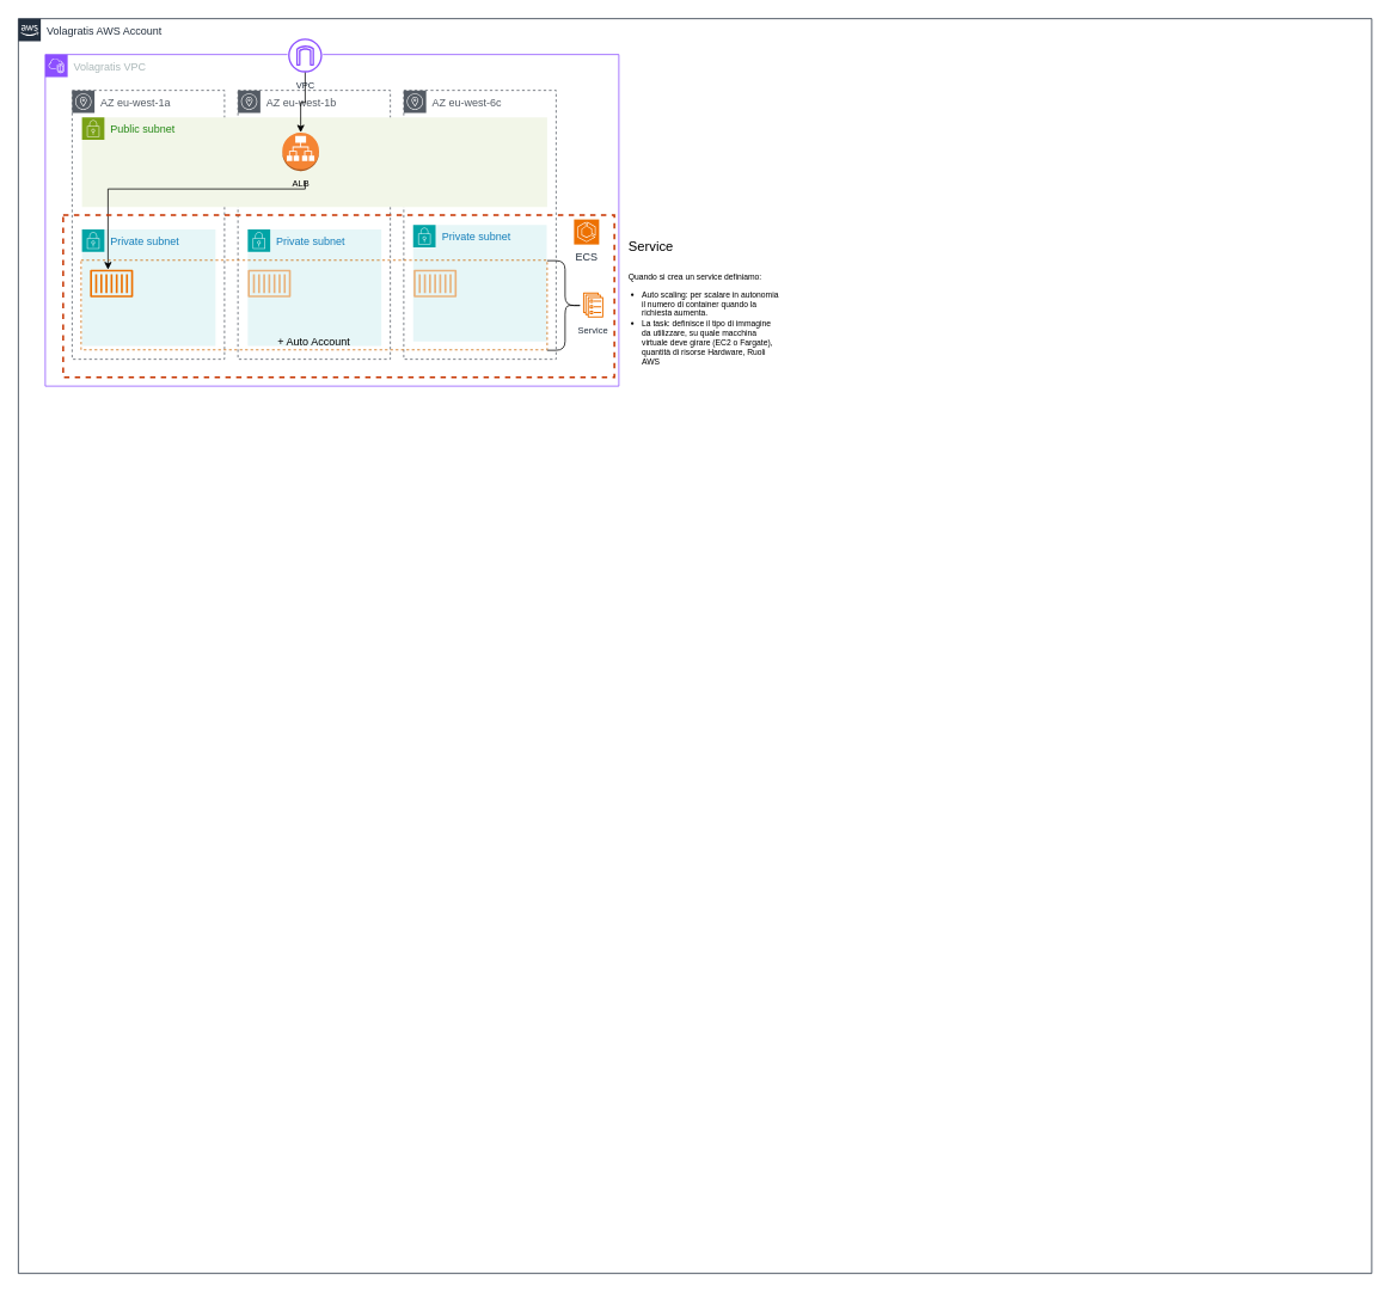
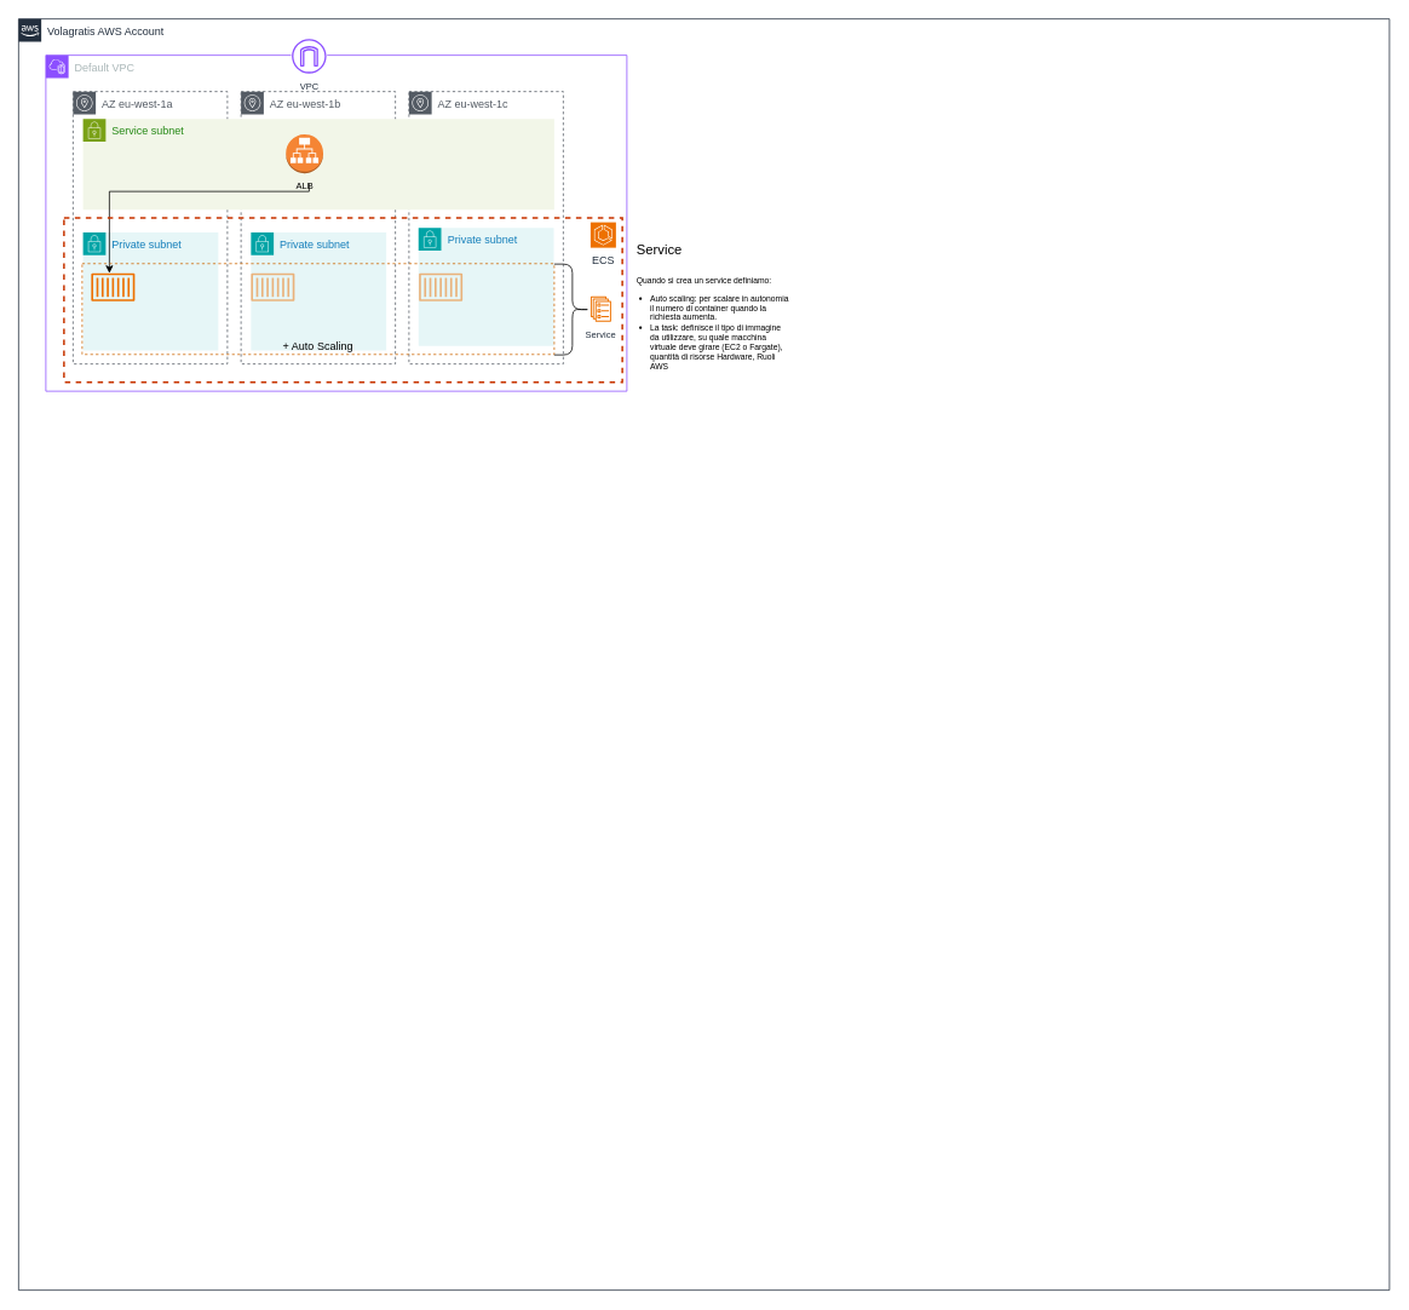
  <mxCell id="0" />
  <mxCell id="1" parent="0" />
  <mxCell id="2" value="Volagratis AWS Account" style="points=[[0,0],[0.25,0],[0.5,0],[0.75,0],[1,0],[1,0.25],[1,0.5],[1,0.75],[1,1],[0.75,1],[0.5,1],[0.25,1],[0,1],[0,0.75],[0,0.5],[0,0.25]];outlineConnect=0;gradientColor=none;html=1;whiteSpace=wrap;fontSize=12;fontStyle=0;shape=mxgraph.aws4.group;grIcon=mxgraph.aws4.group_aws_cloud_alt;strokeColor=#232F3E;fillColor=none;verticalAlign=top;align=left;spacingLeft=30;fontColor=#232F3E;dashed=0;labelBackgroundColor=#ffffff;container=1;pointerEvents=0;collapsible=0;recursiveResize=0;" parent="1" vertex="1"><mxGeometry x="20" y="20" width="1510" height="1400" as="geometry" /></mxCell>
- <mxCell id="3" value="Volagratis VPC" style="points=[[0,0],[0.25,0],[0.5,0],[0.75,0],[1,0],[1,0.25],[1,0.5],[1,0.75],[1,1],[0.75,1],[0.5,1],[0.25,1],[0,1],[0,0.75],[0,0.5],[0,0.25]];outlineConnect=0;gradientColor=none;html=1;whiteSpace=wrap;fontSize=12;fontStyle=0;container=1;pointerEvents=0;collapsible=0;recursiveResize=0;shape=mxgraph.aws4.group;grIcon=mxgraph.aws4.group_vpc2;strokeColor=#8C4FFF;fillColor=none;verticalAlign=top;align=left;spacingLeft=30;fontColor=#AAB7B8;dashed=0;" vertex="1" parent="2"><mxGeometry x="30" y="40" width="640" height="370" as="geometry" /></mxCell>
+ <mxCell id="3" value="Default VPC" style="points=[[0,0],[0.25,0],[0.5,0],[0.75,0],[1,0],[1,0.25],[1,0.5],[1,0.75],[1,1],[0.75,1],[0.5,1],[0.25,1],[0,1],[0,0.75],[0,0.5],[0,0.25]];outlineConnect=0;gradientColor=none;html=1;whiteSpace=wrap;fontSize=12;fontStyle=0;container=1;pointerEvents=0;collapsible=0;recursiveResize=0;shape=mxgraph.aws4.group;grIcon=mxgraph.aws4.group_vpc2;strokeColor=#8C4FFF;fillColor=none;verticalAlign=top;align=left;spacingLeft=30;fontColor=#AAB7B8;dashed=0;" vertex="1" parent="2"><mxGeometry x="30" y="40" width="640" height="370" as="geometry" /></mxCell>
  <mxCell id="4" value="" style="group" vertex="1" connectable="0" parent="3"><mxGeometry x="400" y="40" width="170" height="390" as="geometry" /></mxCell>
- <mxCell id="5" value="AZ eu-west-6c" style="sketch=0;outlineConnect=0;gradientColor=none;html=1;whiteSpace=wrap;fontSize=12;fontStyle=0;shape=mxgraph.aws4.group;grIcon=mxgraph.aws4.group_availability_zone;strokeColor=#545B64;fillColor=none;verticalAlign=top;align=left;spacingLeft=30;fontColor=#545B64;dashed=1;" vertex="1" parent="4"><mxGeometry width="170" height="300" as="geometry" /></mxCell>
+ <mxCell id="5" value="AZ eu-west-1c" style="sketch=0;outlineConnect=0;gradientColor=none;html=1;whiteSpace=wrap;fontSize=12;fontStyle=0;shape=mxgraph.aws4.group;grIcon=mxgraph.aws4.group_availability_zone;strokeColor=#545B64;fillColor=none;verticalAlign=top;align=left;spacingLeft=30;fontColor=#545B64;dashed=1;" vertex="1" parent="4"><mxGeometry width="170" height="300" as="geometry" /></mxCell>
  <mxCell id="6" value="Private subnet" style="points=[[0,0],[0.25,0],[0.5,0],[0.75,0],[1,0],[1,0.25],[1,0.5],[1,0.75],[1,1],[0.75,1],[0.5,1],[0.25,1],[0,1],[0,0.75],[0,0.5],[0,0.25]];outlineConnect=0;gradientColor=none;html=1;whiteSpace=wrap;fontSize=12;fontStyle=0;container=1;pointerEvents=0;collapsible=0;recursiveResize=0;shape=mxgraph.aws4.group;grIcon=mxgraph.aws4.group_security_group;grStroke=0;strokeColor=#00A4A6;fillColor=#E6F6F7;verticalAlign=top;align=left;spacingLeft=30;fontColor=#147EBA;dashed=0;" vertex="1" parent="4"><mxGeometry x="10.5" y="150" width="149" height="130" as="geometry" /></mxCell>
  <mxCell id="7" value="Private subnet" style="points=[[0,0],[0.25,0],[0.5,0],[0.75,0],[1,0],[1,0.25],[1,0.5],[1,0.75],[1,1],[0.75,1],[0.5,1],[0.25,1],[0,1],[0,0.75],[0,0.5],[0,0.25]];outlineConnect=0;gradientColor=none;html=1;whiteSpace=wrap;fontSize=12;fontStyle=0;container=1;pointerEvents=0;collapsible=0;recursiveResize=0;shape=mxgraph.aws4.group;grIcon=mxgraph.aws4.group_security_group;grStroke=0;strokeColor=#00A4A6;fillColor=#E6F6F7;verticalAlign=top;align=left;spacingLeft=30;fontColor=#147EBA;dashed=0;" vertex="1" parent="3"><mxGeometry x="226" y="195" width="149" height="130" as="geometry" /></mxCell>
  <mxCell id="8" value="AZ eu-west-1a" style="sketch=0;outlineConnect=0;gradientColor=none;html=1;whiteSpace=wrap;fontSize=12;fontStyle=0;shape=mxgraph.aws4.group;grIcon=mxgraph.aws4.group_availability_zone;strokeColor=#545B64;fillColor=none;verticalAlign=top;align=left;spacingLeft=30;fontColor=#545B64;dashed=1;" vertex="1" parent="3"><mxGeometry x="30" y="40" width="170" height="300" as="geometry" /></mxCell>
  <mxCell id="9" value="Private subnet" style="points=[[0,0],[0.25,0],[0.5,0],[0.75,0],[1,0],[1,0.25],[1,0.5],[1,0.75],[1,1],[0.75,1],[0.5,1],[0.25,1],[0,1],[0,0.75],[0,0.5],[0,0.25]];outlineConnect=0;gradientColor=none;html=1;whiteSpace=wrap;fontSize=12;fontStyle=0;container=1;pointerEvents=0;collapsible=0;recursiveResize=0;shape=mxgraph.aws4.group;grIcon=mxgraph.aws4.group_security_group;grStroke=0;strokeColor=#00A4A6;fillColor=#E6F6F7;verticalAlign=top;align=left;spacingLeft=30;fontColor=#147EBA;dashed=0;" vertex="1" parent="3"><mxGeometry x="41" y="195" width="149" height="130" as="geometry" /></mxCell>
  <mxCell id="10" value="" style="group" vertex="1" connectable="0" parent="3"><mxGeometry x="41" y="40" width="519" height="390" as="geometry" /></mxCell>
  <mxCell id="11" value="AZ eu-west-1b" style="sketch=0;outlineConnect=0;gradientColor=none;html=1;whiteSpace=wrap;fontSize=12;fontStyle=0;shape=mxgraph.aws4.group;grIcon=mxgraph.aws4.group_availability_zone;strokeColor=#545B64;fillColor=none;verticalAlign=top;align=left;spacingLeft=30;fontColor=#545B64;dashed=1;" vertex="1" parent="10"><mxGeometry x="174" width="170" height="300" as="geometry" /></mxCell>
- <mxCell id="12" value="Public subnet" style="points=[[0,0],[0.25,0],[0.5,0],[0.75,0],[1,0],[1,0.25],[1,0.5],[1,0.75],[1,1],[0.75,1],[0.5,1],[0.25,1],[0,1],[0,0.75],[0,0.5],[0,0.25]];outlineConnect=0;gradientColor=none;html=1;whiteSpace=wrap;fontSize=12;fontStyle=0;container=1;pointerEvents=0;collapsible=0;recursiveResize=0;shape=mxgraph.aws4.group;grIcon=mxgraph.aws4.group_security_group;grStroke=0;strokeColor=#7AA116;fillColor=#F2F6E8;verticalAlign=top;align=left;spacingLeft=30;fontColor=#248814;dashed=0;" vertex="1" parent="10"><mxGeometry y="30" width="519" height="100" as="geometry" /></mxCell>
+ <mxCell id="12" value="Service subnet" style="points=[[0,0],[0.25,0],[0.5,0],[0.75,0],[1,0],[1,0.25],[1,0.5],[1,0.75],[1,1],[0.75,1],[0.5,1],[0.25,1],[0,1],[0,0.75],[0,0.5],[0,0.25]];outlineConnect=0;gradientColor=none;html=1;whiteSpace=wrap;fontSize=12;fontStyle=0;container=1;pointerEvents=0;collapsible=0;recursiveResize=0;shape=mxgraph.aws4.group;grIcon=mxgraph.aws4.group_security_group;grStroke=0;strokeColor=#7AA116;fillColor=#F2F6E8;verticalAlign=top;align=left;spacingLeft=30;fontColor=#248814;dashed=0;" vertex="1" parent="10"><mxGeometry y="30" width="519" height="100" as="geometry" /></mxCell>
  <mxCell id="13" style="edgeStyle=orthogonalEdgeStyle;rounded=0;orthogonalLoop=1;jettySize=auto;html=1;" edge="1" parent="10"><mxGeometry relative="1" as="geometry"><mxPoint x="29" y="200" as="targetPoint" /><mxPoint x="249" y="101" as="sourcePoint" /><Array as="points"><mxPoint x="249" y="110" /><mxPoint x="29" y="110" /><mxPoint x="29" y="200" /></Array></mxGeometry></mxCell>
  <mxCell id="14" value="&lt;font style=&quot;font-size: 10px;&quot;&gt;ALB&lt;/font&gt;" style="outlineConnect=0;dashed=0;verticalLabelPosition=bottom;verticalAlign=top;align=center;html=1;shape=mxgraph.aws3.application_load_balancer;fillColor=#F58534;gradientColor=none;" vertex="1" parent="10"><mxGeometry x="223.5" y="47" width="41" height="43.0" as="geometry" /></mxCell>
  <mxCell id="15" value="" style="group;verticalAlign=bottom;" vertex="1" connectable="0" parent="3"><mxGeometry x="270" y="-18" width="40" height="40" as="geometry" /></mxCell>
  <mxCell id="16" value="" style="ellipse;whiteSpace=wrap;html=1;aspect=fixed;strokeColor=none;" vertex="1" parent="15"><mxGeometry width="40" height="40" as="geometry" /></mxCell>
  <mxCell id="17" value="&lt;font style=&quot;font-size: 10px;&quot;&gt;VPC&lt;/font&gt;" style="sketch=0;outlineConnect=0;fontColor=#232F3E;gradientColor=none;fillColor=#8C4FFF;strokeColor=none;dashed=0;verticalLabelPosition=bottom;verticalAlign=top;align=center;html=1;fontSize=12;fontStyle=0;aspect=fixed;pointerEvents=1;shape=mxgraph.aws4.internet_gateway;" vertex="1" parent="15"><mxGeometry x="1" width="38" height="38" as="geometry" /></mxCell>
- <mxCell id="18" value="" style="edgeStyle=orthogonalEdgeStyle;rounded=0;orthogonalLoop=1;jettySize=auto;html=1;strokeWidth=1;" edge="1" parent="3" source="17" target="14"><mxGeometry relative="1" as="geometry" /></mxCell>
  <mxCell id="19" value="&lt;p style=&quot;line-height: 90%;&quot;&gt;&lt;/p&gt;&lt;h1 style=&quot;margin-top: 0px; line-height: 110%;&quot;&gt;&lt;span style=&quot;font-weight: normal;&quot;&gt;&lt;font style=&quot;font-size: 15px;&quot;&gt;Service&lt;/font&gt;&lt;/span&gt;&lt;/h1&gt;&lt;p style=&quot;line-height: 110%; font-size: 9px;&quot;&gt;&lt;span style=&quot;&quot;&gt;Quando si crea un service definiamo:&amp;nbsp;&lt;br&gt;&lt;/span&gt;&lt;/p&gt;&lt;ul style=&quot;padding-left: 15px; font-size: 9px;&quot;&gt;&lt;li style=&quot;&quot;&gt;&lt;span style=&quot;background-color: initial;&quot;&gt;&lt;font style=&quot;font-size: 9px;&quot;&gt;Auto scaling: per scalare in autonomia il numero di container quando la richiesta aumenta.&lt;/font&gt;&lt;/span&gt;&lt;/li&gt;&lt;li style=&quot;&quot;&gt;&lt;span style=&quot;background-color: initial;&quot;&gt;&lt;font style=&quot;font-size: 9px;&quot;&gt;La task: definisce il tipo di immagine da utilizzare, su quale macchina virtuale deve girare (EC2 o Fargate), quantità di risorse Hardware, Ruoli AWS&lt;/font&gt;&lt;/span&gt;&lt;/li&gt;&lt;/ul&gt;&lt;span style=&quot;font-size: 10px;&quot;&gt;&lt;br&gt;&lt;/span&gt;&lt;p&gt;&lt;/p&gt;&lt;p&gt;&lt;/p&gt;" style="text;html=1;whiteSpace=wrap;overflow=hidden;rounded=0;spacing=1;verticalAlign=middle;" vertex="1" parent="2"><mxGeometry x="680" y="220" width="170" height="210" as="geometry" /></mxCell>
  <mxCell id="20" value="" style="whiteSpace=wrap;html=1;movable=1;resizable=1;rotatable=1;deletable=1;editable=1;locked=0;connectable=1;dashed=1;fillColor=none;fontColor=#000000;strokeColor=#C73500;strokeWidth=2;align=left;verticalAlign=bottom;" vertex="1" parent="1"><mxGeometry x="70" y="239" width="615" height="181" as="geometry" /></mxCell>
  <mxCell id="21" value="" style="sketch=0;outlineConnect=0;fontColor=#232F3E;gradientColor=none;fillColor=#ED7100;strokeColor=none;dashed=0;verticalLabelPosition=bottom;verticalAlign=top;align=center;html=1;fontSize=12;fontStyle=0;aspect=fixed;pointerEvents=1;shape=mxgraph.aws4.container_1;" vertex="1" parent="1"><mxGeometry x="100" y="300" width="48" height="31" as="geometry" /></mxCell>
  <mxCell id="22" value="" style="sketch=0;outlineConnect=0;fontColor=#232F3E;gradientColor=none;fillColor=#ED7100;strokeColor=none;dashed=0;verticalLabelPosition=bottom;verticalAlign=top;align=center;html=1;fontSize=12;fontStyle=0;aspect=fixed;pointerEvents=1;shape=mxgraph.aws4.container_1;opacity=50;" vertex="1" parent="1"><mxGeometry x="276" y="300" width="48" height="31" as="geometry" /></mxCell>
  <mxCell id="23" value="" style="sketch=0;outlineConnect=0;fontColor=#232F3E;gradientColor=none;fillColor=#ED7100;strokeColor=none;dashed=0;verticalLabelPosition=bottom;verticalAlign=top;align=center;html=1;fontSize=12;fontStyle=0;aspect=fixed;pointerEvents=1;shape=mxgraph.aws4.container_1;opacity=50;" vertex="1" parent="1"><mxGeometry x="461" y="300" width="48" height="31" as="geometry" /></mxCell>
- <mxCell id="24" value="ECS" style="sketch=0;points=[[0,0,0],[0.25,0,0],[0.5,0,0],[0.75,0,0],[1,0,0],[0,1,0],[0.25,1,0],[0.5,1,0],[0.75,1,0],[1,1,0],[0,0.25,0],[0,0.5,0],[0,0.75,0],[1,0.25,0],[1,0.5,0],[1,0.75,0]];outlineConnect=0;fontColor=#232F3E;fillColor=#ED7100;strokeColor=#ffffff;dashed=0;verticalLabelPosition=bottom;verticalAlign=top;align=center;html=1;fontSize=12;fontStyle=0;aspect=fixed;shape=mxgraph.aws4.resourceIcon;resIcon=mxgraph.aws4.ecs;" vertex="1" parent="1"><mxGeometry x="640" y="244" width="28" height="28" as="geometry" /></mxCell>
- <mxCell id="25" value="+ Auto Account" style="whiteSpace=wrap;html=1;movable=1;resizable=1;rotatable=1;deletable=1;editable=1;locked=0;connectable=1;dashed=1;fillColor=none;fontColor=#000000;strokeColor=#CC6600;strokeWidth=1;align=center;verticalAlign=bottom;" vertex="1" parent="1"><mxGeometry x="90" y="289.5" width="520" height="100" as="geometry" /></mxCell>
+ <mxCell id="24" value="ECS" style="sketch=0;points=[[0,0,0],[0.25,0,0],[0.5,0,0],[0.75,0,0],[1,0,0],[0,1,0],[0.25,1,0],[0.5,1,0],[0.75,1,0],[1,1,0],[0,0.25,0],[0,0.5,0],[0,0.75,0],[1,0.25,0],[1,0.5,0],[1,0.75,0]];outlineConnect=0;fontColor=#232F3E;fillColor=#ED7100;strokeColor=#ffffff;dashed=0;verticalLabelPosition=bottom;verticalAlign=top;align=center;html=1;fontSize=12;fontStyle=0;aspect=fixed;shape=mxgraph.aws4.resourceIcon;resIcon=mxgraph.aws4.ecs;" vertex="1" parent="1"><mxGeometry x="650" y="244" width="28" height="28" as="geometry" /></mxCell>
+ <mxCell id="25" value="+ Auto Scaling" style="whiteSpace=wrap;html=1;movable=1;resizable=1;rotatable=1;deletable=1;editable=1;locked=0;connectable=1;dashed=1;fillColor=none;fontColor=#000000;strokeColor=#CC6600;strokeWidth=1;align=center;verticalAlign=bottom;" vertex="1" parent="1"><mxGeometry x="90" y="289.5" width="520" height="100" as="geometry" /></mxCell>
  <mxCell id="26" value="&lt;font style=&quot;font-size: 10px;&quot;&gt;Service&lt;/font&gt;" style="sketch=0;outlineConnect=0;fontColor=#232F3E;gradientColor=none;fillColor=#ED7100;strokeColor=none;dashed=0;verticalLabelPosition=bottom;verticalAlign=top;align=center;html=1;fontSize=12;fontStyle=0;aspect=fixed;pointerEvents=1;shape=mxgraph.aws4.ecs_service;" vertex="1" parent="1"><mxGeometry x="650" y="325.5" width="22.75" height="28" as="geometry" /></mxCell>
  <mxCell id="27" value="" style="shape=curlyBracket;whiteSpace=wrap;html=1;rounded=1;flipH=1;labelPosition=right;verticalLabelPosition=middle;align=left;verticalAlign=middle;" vertex="1" parent="1"><mxGeometry x="610" y="290" width="40" height="100" as="geometry" /></mxCell>
